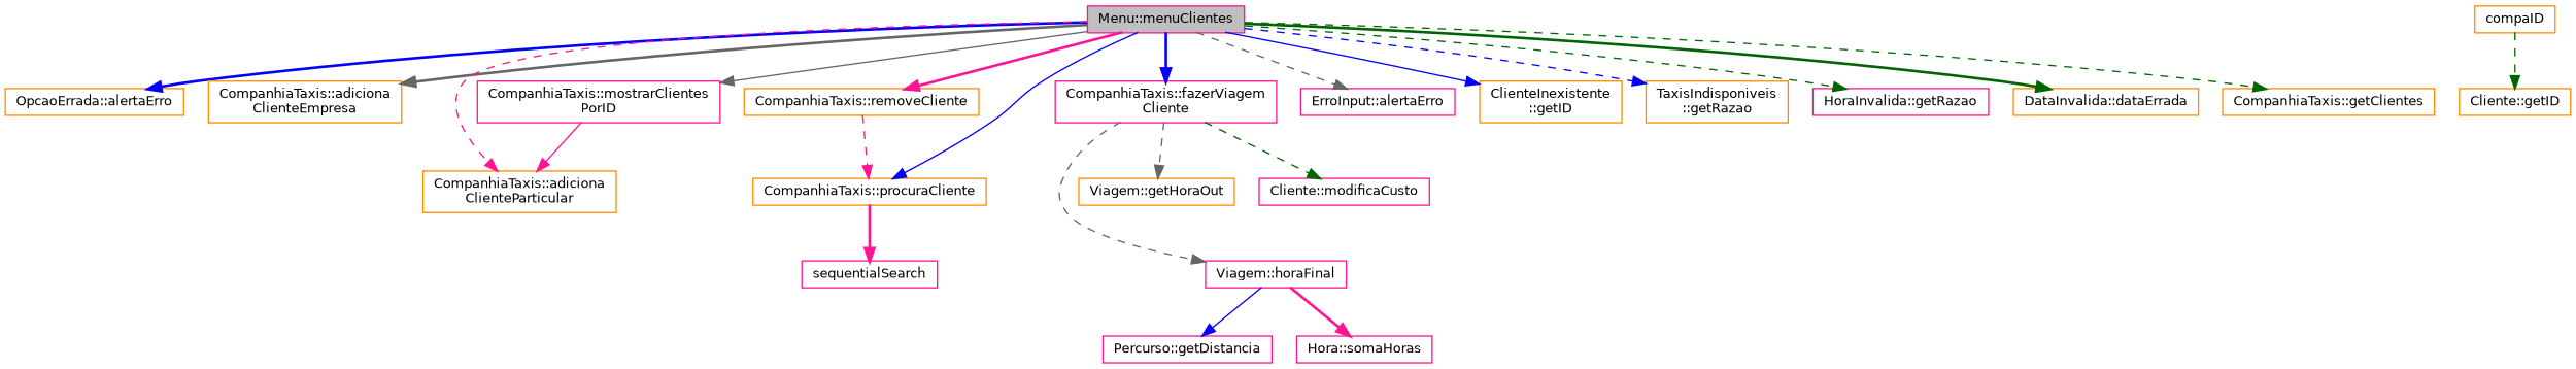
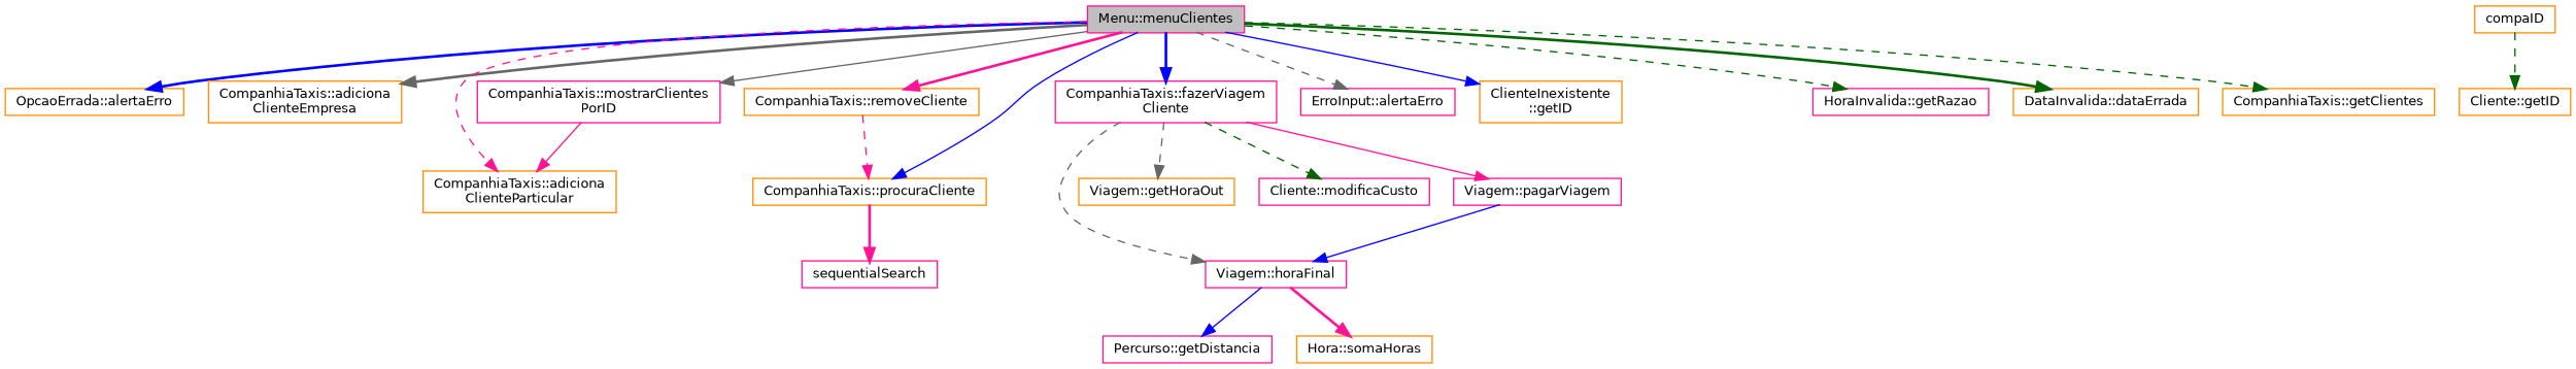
  digraph {
    rankdir=TB
    node [color=darkorange fillcolor=white fontname=Helvetica fontsize=10 shape=record style=filled]
    edge [color=blue fontname=Helvetica fontsize=10 labelfontname=Helvetica labelfontsize=10 style=dashed]
    n1 [color=deeppink fillcolor=grey75 fontcolor=black height=0.2 label="Menu::menuClientes" width=0.4]
    n2 [height=0.2 label="OpcaoErrada::alertaErro" width=0.4]
    n3 [height=0.2 label="CompanhiaTaxis::adiciona\lClienteEmpresa" width=0.4]
    n4 [height=0.2 label="CompanhiaTaxis::adiciona\lClienteParticular" width=0.4]
    n5 [color=deeppink height=0.2 label="CompanhiaTaxis::mostrarClientes\lPorID" width=0.4]
    n6 [height=0.2 label="CompanhiaTaxis::removeCliente" width=0.4]
    n7 [height=0.2 label="CompanhiaTaxis::procuraCliente" width=0.4]
    n8 [color=deeppink height=0.2 label="CompanhiaTaxis::fazerViagem\lCliente" width=0.4]
    n9 [color=deeppink height=0.2 label="ErroInput::alertaErro" width=0.4]
    n10 [height=0.2 label="ClienteInexistente\l::getID" width=0.4]
-   n11 [height=0.2 label="TaxisIndisponiveis\l::getRazao" width=0.4]
    n12 [color=deeppink height=0.2 label="HoraInvalida::getRazao" width=0.4]
    n13 [height=0.2 label="DataInvalida::dataErrada" width=0.4]
    n14 [height=0.2 label="CompanhiaTaxis::getClientes" width=0.4]
    n15 [color=deeppink height=0.2 label=sequentialSearch width=0.4]
    n16 [color=deeppink height=0.2 label="Viagem::horaFinal" width=0.4]
    n17 [height=0.2 label="Viagem::getHoraOut" width=0.4]
    n18 [color=deeppink height=0.2 label="Cliente::modificaCusto" width=0.4]
+   n19 [color=deeppink height=0.2 label="Viagem::pagarViagem" width=0.4]
    n20 [height=0.2 label=compaID width=0.4]
    n21 [height=0.2 label="Cliente::getID" width=0.4]
    n22 [color=deeppink height=0.2 label="Percurso::getDistancia" width=0.4]
-   n23 [color=deeppink height=0.2 label="Hora::somaHoras" width=0.4]
+   n23 [height=0.2 label="Hora::somaHoras" width=0.4]
    n1 -> n2 [style=bold]
    n1 -> n3 [color=gray40 style=bold]
    n1 -> n4 [color=deeppink]
    n1 -> n5 [color=gray40 style=solid]
    n1 -> n6 [color=deeppink style=bold]
    n1 -> n7 [style=solid]
    n1 -> n8 [style=bold]
    n1 -> n9 [color=gray40]
    n1 -> n10 [style=solid]
-   n1 -> n11
    n1 -> n12 [color=darkgreen]
    n1 -> n13 [color=darkgreen style=bold]
    n1 -> n14 [color=darkgreen]
    n5 -> n4 [color=deeppink style=solid]
    n6 -> n7 [color=deeppink]
    n7 -> n15 [color=deeppink style=bold]
    n8 -> n16 [color=gray40]
    n8 -> n17 [color=gray40]
    n8 -> n18 [color=darkgreen]
+   n8 -> n19 [color=deeppink style=solid]
    n16 -> n22 [style=solid]
    n16 -> n23 [color=deeppink style=bold]
+   n19 -> n16 [style=solid]
    n20 -> n21 [color=darkgreen]
  }
